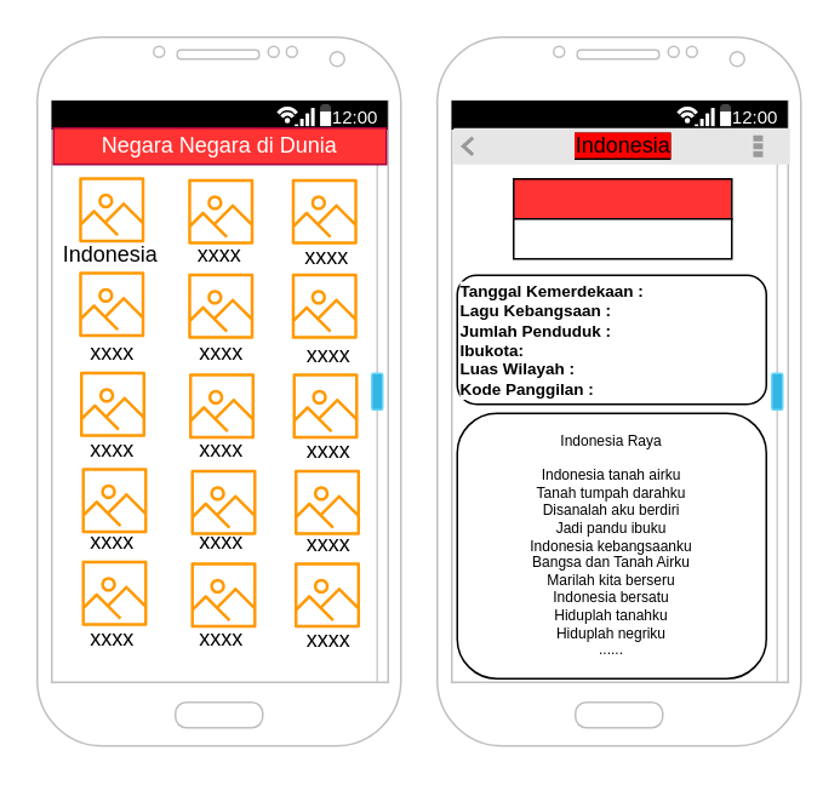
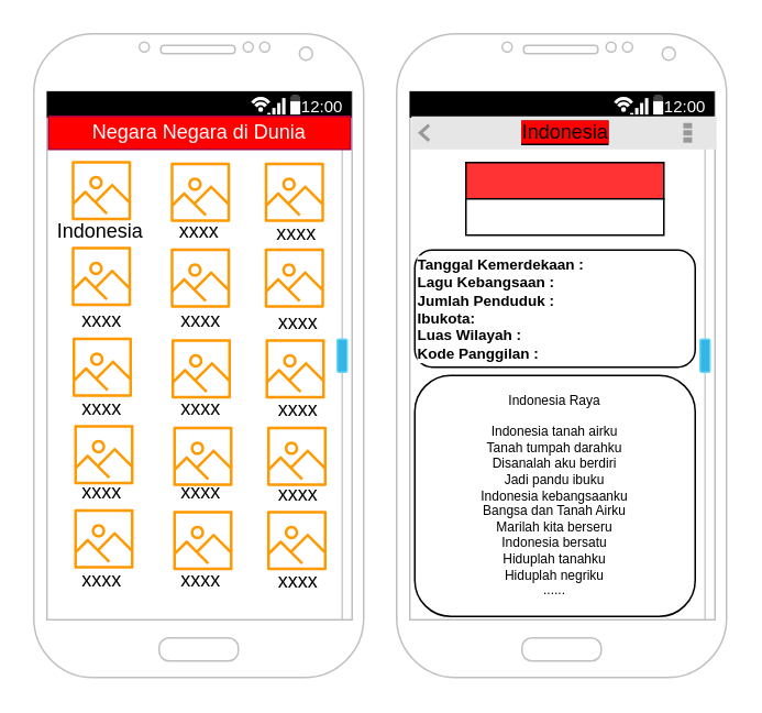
  <mxCell id="0" />
  <mxCell id="1" parent="0" />
  <mxCell id="2" value="" style="verticalLabelPosition=bottom;verticalAlign=top;html=1;shadow=0;dashed=0;strokeWidth=1;shape=mxgraph.android.phone2;strokeColor=#c0c0c0;" vertex="1" parent="1"><mxGeometry x="20" y="20" width="200" height="390" as="geometry" /></mxCell>
  <mxCell id="3" value="" style="verticalLabelPosition=bottom;verticalAlign=top;html=1;shadow=0;dashed=0;strokeWidth=1;shape=mxgraph.android.quickscroll3;dy=0.5;fillColor=#33b5e5;strokeColor=#66D5F5;" vertex="1" parent="1"><mxGeometry x="204" y="55" width="6" height="320" as="geometry" /></mxCell>
  <mxCell id="4" value="" style="strokeWidth=1;html=1;shadow=0;dashed=0;shape=mxgraph.android.statusBar;align=center;fillColor=#000000;strokeColor=#ffffff;fontColor=#ffffff;fontSize=10;sketch=0;" vertex="1" parent="1"><mxGeometry x="28" y="55" width="184.57" height="15.825" as="geometry" /></mxCell>
- <mxCell id="5" value="Negara Negara di Dunia" style="whiteSpace=wrap;html=1;fillColor=#ff3333;strokeColor=#A50040;fontColor=#ffffff;" vertex="1" parent="1"><mxGeometry x="29" y="70" width="183" height="20" as="geometry" /></mxCell>
+ <mxCell id="5" value="Negara Negara di Dunia" style="whiteSpace=wrap;html=1;fillColor=#FF0000;strokeColor=#A50040;fontColor=#ffffff;" vertex="1" parent="1"><mxGeometry x="29" y="70" width="183" height="20" as="geometry" /></mxCell>
  <mxCell id="6" value="Indonesia" style="text;html=1;align=center;verticalAlign=middle;resizable=0;points=[];autosize=1;strokeColor=none;fillColor=none;" vertex="1" parent="1"><mxGeometry x="25" y="130" width="70" height="20" as="geometry" /></mxCell>
  <mxCell id="7" value="xxxx" style="text;html=1;align=center;verticalAlign=middle;resizable=0;points=[];autosize=1;strokeColor=none;fillColor=none;" vertex="1" parent="1"><mxGeometry x="100" y="130" width="40" height="20" as="geometry" /></mxCell>
  <mxCell id="8" value="xxxx" style="text;html=1;align=center;verticalAlign=middle;resizable=0;points=[];autosize=1;strokeColor=none;fillColor=none;" vertex="1" parent="1"><mxGeometry x="159" y="131" width="40" height="20" as="geometry" /></mxCell>
  <mxCell id="9" value="xxxx" style="text;html=1;align=center;verticalAlign=middle;resizable=0;points=[];autosize=1;strokeColor=none;fillColor=none;" vertex="1" parent="1"><mxGeometry x="41" y="184" width="40" height="20" as="geometry" /></mxCell>
  <mxCell id="10" value="xxxx" style="text;html=1;align=center;verticalAlign=middle;resizable=0;points=[];autosize=1;strokeColor=none;fillColor=none;" vertex="1" parent="1"><mxGeometry x="101" y="184" width="40" height="20" as="geometry" /></mxCell>
  <mxCell id="11" value="xxxx" style="text;html=1;align=center;verticalAlign=middle;resizable=0;points=[];autosize=1;strokeColor=none;fillColor=none;" vertex="1" parent="1"><mxGeometry x="160" y="185" width="40" height="20" as="geometry" /></mxCell>
  <mxCell id="12" value="xxxx" style="text;html=1;align=center;verticalAlign=middle;resizable=0;points=[];autosize=1;strokeColor=none;fillColor=none;" vertex="1" parent="1"><mxGeometry x="41" y="237" width="40" height="20" as="geometry" /></mxCell>
  <mxCell id="13" value="xxxx" style="text;html=1;align=center;verticalAlign=middle;resizable=0;points=[];autosize=1;strokeColor=none;fillColor=none;" vertex="1" parent="1"><mxGeometry x="101" y="237" width="40" height="20" as="geometry" /></mxCell>
  <mxCell id="14" value="xxxx" style="text;html=1;align=center;verticalAlign=middle;resizable=0;points=[];autosize=1;strokeColor=none;fillColor=none;" vertex="1" parent="1"><mxGeometry x="160" y="238" width="40" height="20" as="geometry" /></mxCell>
  <mxCell id="15" value="xxxx" style="text;html=1;align=center;verticalAlign=middle;resizable=0;points=[];autosize=1;strokeColor=none;fillColor=none;" vertex="1" parent="1"><mxGeometry x="41" y="288" width="40" height="20" as="geometry" /></mxCell>
  <mxCell id="16" value="xxxx" style="text;html=1;align=center;verticalAlign=middle;resizable=0;points=[];autosize=1;strokeColor=none;fillColor=none;" vertex="1" parent="1"><mxGeometry x="101" y="288" width="40" height="20" as="geometry" /></mxCell>
  <mxCell id="17" value="xxxx" style="text;html=1;align=center;verticalAlign=middle;resizable=0;points=[];autosize=1;strokeColor=none;fillColor=none;" vertex="1" parent="1"><mxGeometry x="160" y="289" width="40" height="20" as="geometry" /></mxCell>
  <mxCell id="18" value="xxxx" style="text;html=1;align=center;verticalAlign=middle;resizable=0;points=[];autosize=1;strokeColor=none;fillColor=none;" vertex="1" parent="1"><mxGeometry x="41" y="341" width="40" height="20" as="geometry" /></mxCell>
  <mxCell id="19" value="xxxx" style="text;html=1;align=center;verticalAlign=middle;resizable=0;points=[];autosize=1;strokeColor=none;fillColor=none;" vertex="1" parent="1"><mxGeometry x="101" y="341" width="40" height="20" as="geometry" /></mxCell>
  <mxCell id="20" value="xxxx" style="text;html=1;align=center;verticalAlign=middle;resizable=0;points=[];autosize=1;strokeColor=none;fillColor=none;" vertex="1" parent="1"><mxGeometry x="160" y="342" width="40" height="20" as="geometry" /></mxCell>
  <mxCell id="21" value="" style="sketch=0;outlineConnect=0;fontColor=#232F3E;gradientColor=none;fillColor=#FF9900;strokeColor=none;dashed=0;verticalLabelPosition=bottom;verticalAlign=top;align=center;html=1;fontSize=12;fontStyle=0;aspect=fixed;pointerEvents=1;shape=mxgraph.aws4.container_registry_image;labelBackgroundColor=#000000;" vertex="1" parent="1"><mxGeometry x="43" y="97" width="36" height="36" as="geometry" /></mxCell>
  <mxCell id="22" value="" style="sketch=0;outlineConnect=0;fontColor=#232F3E;gradientColor=none;fillColor=#FF9900;strokeColor=none;dashed=0;verticalLabelPosition=bottom;verticalAlign=top;align=center;html=1;fontSize=12;fontStyle=0;aspect=fixed;pointerEvents=1;shape=mxgraph.aws4.container_registry_image;labelBackgroundColor=#000000;" vertex="1" parent="1"><mxGeometry x="103" y="98" width="36" height="36" as="geometry" /></mxCell>
  <mxCell id="23" value="" style="sketch=0;outlineConnect=0;fontColor=#232F3E;gradientColor=none;fillColor=#FF9900;strokeColor=none;dashed=0;verticalLabelPosition=bottom;verticalAlign=top;align=center;html=1;fontSize=12;fontStyle=0;aspect=fixed;pointerEvents=1;shape=mxgraph.aws4.container_registry_image;labelBackgroundColor=#000000;" vertex="1" parent="1"><mxGeometry x="160" y="98" width="36" height="36" as="geometry" /></mxCell>
  <mxCell id="24" value="" style="sketch=0;outlineConnect=0;fontColor=#232F3E;gradientColor=none;fillColor=#FF9900;strokeColor=none;dashed=0;verticalLabelPosition=bottom;verticalAlign=top;align=center;html=1;fontSize=12;fontStyle=0;aspect=fixed;pointerEvents=1;shape=mxgraph.aws4.container_registry_image;labelBackgroundColor=#000000;" vertex="1" parent="1"><mxGeometry x="43" y="149" width="36" height="36" as="geometry" /></mxCell>
  <mxCell id="25" value="" style="sketch=0;outlineConnect=0;fontColor=#232F3E;gradientColor=none;fillColor=#FF9900;strokeColor=none;dashed=0;verticalLabelPosition=bottom;verticalAlign=top;align=center;html=1;fontSize=12;fontStyle=0;aspect=fixed;pointerEvents=1;shape=mxgraph.aws4.container_registry_image;labelBackgroundColor=#000000;" vertex="1" parent="1"><mxGeometry x="103" y="150" width="36" height="36" as="geometry" /></mxCell>
  <mxCell id="26" value="" style="sketch=0;outlineConnect=0;fontColor=#232F3E;gradientColor=none;fillColor=#FF9900;strokeColor=none;dashed=0;verticalLabelPosition=bottom;verticalAlign=top;align=center;html=1;fontSize=12;fontStyle=0;aspect=fixed;pointerEvents=1;shape=mxgraph.aws4.container_registry_image;labelBackgroundColor=#000000;" vertex="1" parent="1"><mxGeometry x="160" y="150" width="36" height="36" as="geometry" /></mxCell>
  <mxCell id="27" value="" style="sketch=0;outlineConnect=0;fontColor=#232F3E;gradientColor=none;fillColor=#FF9900;strokeColor=none;dashed=0;verticalLabelPosition=bottom;verticalAlign=top;align=center;html=1;fontSize=12;fontStyle=0;aspect=fixed;pointerEvents=1;shape=mxgraph.aws4.container_registry_image;labelBackgroundColor=#000000;" vertex="1" parent="1"><mxGeometry x="43.5" y="204" width="36" height="36" as="geometry" /></mxCell>
  <mxCell id="28" value="" style="sketch=0;outlineConnect=0;fontColor=#232F3E;gradientColor=none;fillColor=#FF9900;strokeColor=none;dashed=0;verticalLabelPosition=bottom;verticalAlign=top;align=center;html=1;fontSize=12;fontStyle=0;aspect=fixed;pointerEvents=1;shape=mxgraph.aws4.container_registry_image;labelBackgroundColor=#000000;" vertex="1" parent="1"><mxGeometry x="103.5" y="205" width="36" height="36" as="geometry" /></mxCell>
  <mxCell id="29" value="" style="sketch=0;outlineConnect=0;fontColor=#232F3E;gradientColor=none;fillColor=#FF9900;strokeColor=none;dashed=0;verticalLabelPosition=bottom;verticalAlign=top;align=center;html=1;fontSize=12;fontStyle=0;aspect=fixed;pointerEvents=1;shape=mxgraph.aws4.container_registry_image;labelBackgroundColor=#000000;" vertex="1" parent="1"><mxGeometry x="160.5" y="205" width="36" height="36" as="geometry" /></mxCell>
  <mxCell id="30" value="" style="sketch=0;outlineConnect=0;fontColor=#232F3E;gradientColor=none;fillColor=#FF9900;strokeColor=none;dashed=0;verticalLabelPosition=bottom;verticalAlign=top;align=center;html=1;fontSize=12;fontStyle=0;aspect=fixed;pointerEvents=1;shape=mxgraph.aws4.container_registry_image;labelBackgroundColor=#000000;" vertex="1" parent="1"><mxGeometry x="44.5" y="257" width="36" height="36" as="geometry" /></mxCell>
  <mxCell id="31" value="" style="sketch=0;outlineConnect=0;fontColor=#232F3E;gradientColor=none;fillColor=#FF9900;strokeColor=none;dashed=0;verticalLabelPosition=bottom;verticalAlign=top;align=center;html=1;fontSize=12;fontStyle=0;aspect=fixed;pointerEvents=1;shape=mxgraph.aws4.container_registry_image;labelBackgroundColor=#000000;" vertex="1" parent="1"><mxGeometry x="104.5" y="258" width="36" height="36" as="geometry" /></mxCell>
  <mxCell id="32" value="" style="sketch=0;outlineConnect=0;fontColor=#232F3E;gradientColor=none;fillColor=#FF9900;strokeColor=none;dashed=0;verticalLabelPosition=bottom;verticalAlign=top;align=center;html=1;fontSize=12;fontStyle=0;aspect=fixed;pointerEvents=1;shape=mxgraph.aws4.container_registry_image;labelBackgroundColor=#000000;" vertex="1" parent="1"><mxGeometry x="161.5" y="258" width="36" height="36" as="geometry" /></mxCell>
  <mxCell id="33" value="" style="sketch=0;outlineConnect=0;fontColor=#232F3E;gradientColor=none;fillColor=#FF9900;strokeColor=none;dashed=0;verticalLabelPosition=bottom;verticalAlign=top;align=center;html=1;fontSize=12;fontStyle=0;aspect=fixed;pointerEvents=1;shape=mxgraph.aws4.container_registry_image;labelBackgroundColor=#000000;" vertex="1" parent="1"><mxGeometry x="44.5" y="308" width="36" height="36" as="geometry" /></mxCell>
  <mxCell id="34" value="" style="sketch=0;outlineConnect=0;fontColor=#232F3E;gradientColor=none;fillColor=#FF9900;strokeColor=none;dashed=0;verticalLabelPosition=bottom;verticalAlign=top;align=center;html=1;fontSize=12;fontStyle=0;aspect=fixed;pointerEvents=1;shape=mxgraph.aws4.container_registry_image;labelBackgroundColor=#000000;" vertex="1" parent="1"><mxGeometry x="104.5" y="309" width="36" height="36" as="geometry" /></mxCell>
  <mxCell id="35" value="" style="sketch=0;outlineConnect=0;fontColor=#232F3E;gradientColor=none;fillColor=#FF9900;strokeColor=none;dashed=0;verticalLabelPosition=bottom;verticalAlign=top;align=center;html=1;fontSize=12;fontStyle=0;aspect=fixed;pointerEvents=1;shape=mxgraph.aws4.container_registry_image;labelBackgroundColor=#000000;" vertex="1" parent="1"><mxGeometry x="161.5" y="309" width="36" height="36" as="geometry" /></mxCell>
  <mxCell id="36" value="" style="verticalLabelPosition=bottom;verticalAlign=top;html=1;shadow=0;dashed=0;strokeWidth=1;shape=mxgraph.android.phone2;strokeColor=#c0c0c0;" vertex="1" parent="1"><mxGeometry x="240" y="20" width="200" height="390" as="geometry" /></mxCell>
  <mxCell id="37" value="" style="verticalLabelPosition=bottom;verticalAlign=top;html=1;shadow=0;dashed=0;strokeWidth=1;shape=mxgraph.android.quickscroll3;dy=0.5;fillColor=#33b5e5;strokeColor=#66D5F5;" vertex="1" parent="1"><mxGeometry x="424" y="55" width="6" height="320" as="geometry" /></mxCell>
  <mxCell id="38" value="" style="strokeWidth=1;html=1;shadow=0;dashed=0;shape=mxgraph.android.statusBar;align=center;fillColor=#000000;strokeColor=#ffffff;fontColor=#ffffff;fontSize=10;sketch=0;" vertex="1" parent="1"><mxGeometry x="248" y="55" width="184.57" height="15.825" as="geometry" /></mxCell>
  <mxCell id="39" value="" style="whiteSpace=wrap;html=1;labelBackgroundColor=#000000;fillColor=#FF3333;" vertex="1" parent="1"><mxGeometry x="282" y="98" width="120" height="22" as="geometry" /></mxCell>
  <mxCell id="40" value="" style="whiteSpace=wrap;html=1;labelBackgroundColor=#000000;" vertex="1" parent="1"><mxGeometry x="282" y="120" width="120" height="22" as="geometry" /></mxCell>
  <mxCell id="41" value="&lt;span style=&quot;background-color: rgb(255 , 0 , 0)&quot;&gt;Indonesia&lt;/span&gt;" style="strokeWidth=1;html=1;shadow=0;dashed=0;shape=mxgraph.android.action_bar;fillColor=#E6E6E6;strokeColor=#c0c0c0;strokeWidth=2;labelBackgroundColor=#000000;fontStyle=0" vertex="1" parent="1"><mxGeometry x="249" y="70" width="185" height="20" as="geometry" /></mxCell>
  <mxCell id="42" value="&lt;font style=&quot;font-size: 9px&quot;&gt;&lt;b&gt;Tanggal Kemerdekaan :&lt;br&gt;Lagu Kebangsaan :&lt;br&gt;Jumlah Penduduk :&lt;br&gt;Ibukota:&lt;br&gt;Luas Wilayah :&lt;br&gt;Kode Panggilan :&lt;br&gt;&lt;/b&gt;&lt;/font&gt;" style="rounded=1;whiteSpace=wrap;html=1;labelBackgroundColor=#FFFFFF;fontSize=8;align=left;fillColor=none;" vertex="1" parent="1"><mxGeometry x="251" y="151" width="170" height="71" as="geometry" /></mxCell>
  <mxCell id="43" value="&lt;p style=&quot;line-height: 0.2 ; font-size: 8px&quot;&gt;&lt;font style=&quot;font-size: 8px&quot;&gt;Indonesia Raya&lt;/font&gt;&lt;/p&gt;&lt;p style=&quot;line-height: 0.2 ; font-size: 8px&quot;&gt;&lt;font style=&quot;font-size: 8px&quot;&gt;&lt;br&gt;&lt;/font&gt;&lt;/p&gt;&lt;p style=&quot;line-height: 0.2 ; font-size: 8px&quot;&gt;&lt;font style=&quot;font-size: 8px&quot;&gt;Indonesia tanah airku&lt;/font&gt;&lt;/p&gt;&lt;p style=&quot;line-height: 0.2 ; font-size: 8px&quot;&gt;&lt;font style=&quot;font-size: 8px&quot;&gt;Tanah tumpah darahku&lt;/font&gt;&lt;/p&gt;&lt;p style=&quot;line-height: 0.2 ; font-size: 8px&quot;&gt;&lt;font style=&quot;font-size: 8px&quot;&gt;Disanalah aku berdiri&lt;/font&gt;&lt;/p&gt;&lt;p style=&quot;line-height: 0.2 ; font-size: 8px&quot;&gt;&lt;font style=&quot;font-size: 8px&quot;&gt;Jadi pandu ibuku&lt;/font&gt;&lt;/p&gt;&lt;p style=&quot;line-height: 0.2 ; font-size: 8px&quot;&gt;&lt;font style=&quot;font-size: 8px&quot;&gt;Indonesia kebangsaanku&lt;/font&gt;&lt;/p&gt;&lt;p style=&quot;line-height: 0.2 ; font-size: 8px&quot;&gt;&lt;font style=&quot;font-size: 8px&quot;&gt;Bangsa dan Tanah Airku&lt;/font&gt;&lt;/p&gt;&lt;p style=&quot;line-height: 0.2 ; font-size: 8px&quot;&gt;&lt;font style=&quot;font-size: 8px&quot;&gt;Marilah kita berseru&lt;/font&gt;&lt;/p&gt;&lt;p style=&quot;line-height: 0.2 ; font-size: 8px&quot;&gt;&lt;font style=&quot;font-size: 8px&quot;&gt;Indonesia bersatu&lt;/font&gt;&lt;/p&gt;&lt;p style=&quot;line-height: 0.2 ; font-size: 8px&quot;&gt;&lt;font style=&quot;font-size: 8px&quot;&gt;Hiduplah tanahku&lt;/font&gt;&lt;/p&gt;&lt;p style=&quot;line-height: 0.2 ; font-size: 8px&quot;&gt;&lt;font style=&quot;font-size: 8px&quot;&gt;Hiduplah negriku&lt;/font&gt;&lt;/p&gt;&lt;p style=&quot;line-height: 0.2 ; font-size: 8px&quot;&gt;&lt;font style=&quot;font-size: 8px&quot;&gt;......&lt;/font&gt;&lt;/p&gt;" style="rounded=1;whiteSpace=wrap;html=1;labelBackgroundColor=#FFFFFF;fontSize=9;strokeColor=default;fillColor=none;align=center;glass=1;verticalAlign=top;" vertex="1" parent="1"><mxGeometry x="251" y="227" width="170" height="146" as="geometry" /></mxCell>
